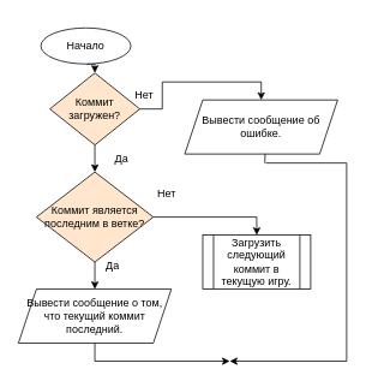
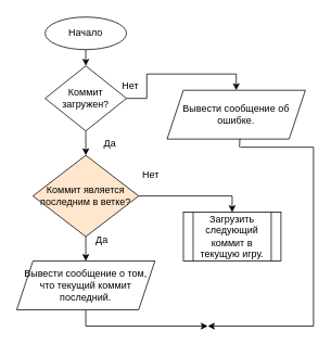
  <mxCell id="0" />
  <mxCell id="1" parent="0" />
  <mxCell id="2" style="edgeStyle=orthogonalEdgeStyle;rounded=0;orthogonalLoop=1;jettySize=auto;html=1;exitX=0.5;exitY=1;exitDx=0;exitDy=0;entryX=0.5;entryY=0;entryDx=0;entryDy=0;" parent="1" source="3" target="6" edge="1"><mxGeometry relative="1" as="geometry" /></mxCell>
- <mxCell id="3" value="Начало" style="ellipse;whiteSpace=wrap;html=1;" parent="1" vertex="1"><mxGeometry x="45" y="30" width="100" height="40" as="geometry" /></mxCell>
+ <mxCell id="3" value="Начало" style="ellipse;whiteSpace=wrap;html=1;" parent="1" vertex="1"><mxGeometry x="55" y="20" width="100" height="40" as="geometry" /></mxCell>
  <mxCell id="4" style="edgeStyle=orthogonalEdgeStyle;rounded=0;orthogonalLoop=1;jettySize=auto;html=1;exitX=0.5;exitY=1;exitDx=0;exitDy=0;entryX=0;entryY=1;entryDx=0;entryDy=0;" parent="1" source="6" target="8" edge="1"><mxGeometry relative="1" as="geometry" /></mxCell>
  <mxCell id="5" style="edgeStyle=orthogonalEdgeStyle;rounded=0;orthogonalLoop=1;jettySize=auto;html=1;exitX=1;exitY=0.5;exitDx=0;exitDy=0;entryX=0.5;entryY=0;entryDx=0;entryDy=0;" edge="1" parent="1" source="6" target="7"><mxGeometry relative="1" as="geometry" /></mxCell>
- <mxCell id="6" value="Коммит загружен?" style="rhombus;whiteSpace=wrap;html=1;fillColor=#ffe6cc;" parent="1" vertex="1"><mxGeometry x="55" y="80" width="100" height="80" as="geometry" /></mxCell>
+ <mxCell id="6" value="Коммит загружен?" style="rhombus;whiteSpace=wrap;html=1;" parent="1" vertex="1"><mxGeometry x="55" y="80" width="100" height="80" as="geometry" /></mxCell>
  <mxCell id="7" value="Вывести сообщение об ошибке." style="shape=parallelogram;perimeter=parallelogramPerimeter;whiteSpace=wrap;html=1;fixedSize=1;" parent="1" vertex="1"><mxGeometry x="205" y="110" width="170" height="60" as="geometry" /></mxCell>
  <mxCell id="8" value="Да" style="text;html=1;strokeColor=none;fillColor=none;align=center;verticalAlign=middle;whiteSpace=wrap;rounded=0;" parent="1" vertex="1"><mxGeometry x="105" y="160" width="60" height="30" as="geometry" /></mxCell>
  <mxCell id="9" value="Нет" style="text;html=1;strokeColor=none;fillColor=none;align=center;verticalAlign=middle;whiteSpace=wrap;rounded=0;" parent="1" vertex="1"><mxGeometry x="130" y="90" width="60" height="30" as="geometry" /></mxCell>
  <mxCell id="10" style="edgeStyle=orthogonalEdgeStyle;rounded=0;orthogonalLoop=1;jettySize=auto;html=1;exitX=0.5;exitY=1;exitDx=0;exitDy=0;entryX=0.5;entryY=0;entryDx=0;entryDy=0;" parent="1" source="12" target="14" edge="1"><mxGeometry relative="1" as="geometry" /></mxCell>
  <mxCell id="11" style="edgeStyle=orthogonalEdgeStyle;rounded=0;orthogonalLoop=1;jettySize=auto;html=1;exitX=1;exitY=0.5;exitDx=0;exitDy=0;entryX=0.5;entryY=0;entryDx=0;entryDy=0;" edge="1" parent="1" source="12" target="16"><mxGeometry relative="1" as="geometry" /></mxCell>
  <mxCell id="12" value="Коммит является последним в ветке?" style="rhombus;whiteSpace=wrap;html=1;fillColor=#ffe6cc;" parent="1" vertex="1"><mxGeometry x="40" y="190" width="130" height="100" as="geometry" /></mxCell>
  <mxCell id="13" value="Нет" style="text;html=1;strokeColor=none;fillColor=none;align=center;verticalAlign=middle;whiteSpace=wrap;rounded=0;" parent="1" vertex="1"><mxGeometry x="155" y="200" width="60" height="30" as="geometry" /></mxCell>
  <mxCell id="14" value="Вывести сообщение о том, что текущий коммит последний." style="shape=parallelogram;perimeter=parallelogramPerimeter;whiteSpace=wrap;html=1;fixedSize=1;" parent="1" vertex="1"><mxGeometry x="20" y="320" width="170" height="60" as="geometry" /></mxCell>
  <mxCell id="15" value="Да" style="text;html=1;strokeColor=none;fillColor=none;align=center;verticalAlign=middle;whiteSpace=wrap;rounded=0;" parent="1" vertex="1"><mxGeometry x="95" y="280" width="60" height="30" as="geometry" /></mxCell>
  <mxCell id="16" value="Загрузить следующий коммит в текущую игру." style="shape=process;whiteSpace=wrap;html=1;backgroundOutline=1;" parent="1" vertex="1"><mxGeometry x="225" y="260" width="120" height="60" as="geometry" /></mxCell>
  <mxCell id="17" value="" style="endArrow=none;html=1;rounded=0;exitX=0.5;exitY=1;exitDx=0;exitDy=0;" parent="1" source="14" edge="1"><mxGeometry width="50" height="50" relative="1" as="geometry"><mxPoint x="95" y="310" as="sourcePoint" /><mxPoint x="105" y="400" as="targetPoint" /></mxGeometry></mxCell>
  <mxCell id="18" value="" style="endArrow=classic;html=1;rounded=0;" parent="1" edge="1"><mxGeometry width="50" height="50" relative="1" as="geometry"><mxPoint x="105" y="400" as="sourcePoint" /><mxPoint x="255" y="400" as="targetPoint" /></mxGeometry></mxCell>
  <mxCell id="19" value="" style="endArrow=none;html=1;rounded=0;entryX=0.526;entryY=0.994;entryDx=0;entryDy=0;entryPerimeter=0;" parent="1" target="7" edge="1"><mxGeometry width="50" height="50" relative="1" as="geometry"><mxPoint x="294" y="180" as="sourcePoint" /><mxPoint x="145" y="190" as="targetPoint" /></mxGeometry></mxCell>
  <mxCell id="20" value="" style="endArrow=none;html=1;rounded=0;" parent="1" edge="1"><mxGeometry width="50" height="50" relative="1" as="geometry"><mxPoint x="385" y="180" as="sourcePoint" /><mxPoint x="295" y="180" as="targetPoint" /></mxGeometry></mxCell>
  <mxCell id="21" value="" style="endArrow=none;html=1;rounded=0;" parent="1" edge="1"><mxGeometry width="50" height="50" relative="1" as="geometry"><mxPoint x="385" y="180" as="sourcePoint" /><mxPoint x="385" y="400" as="targetPoint" /></mxGeometry></mxCell>
  <mxCell id="22" value="" style="endArrow=classic;html=1;rounded=0;" parent="1" edge="1"><mxGeometry width="50" height="50" relative="1" as="geometry"><mxPoint x="385" y="400" as="sourcePoint" /><mxPoint x="255" y="400" as="targetPoint" /></mxGeometry></mxCell>
